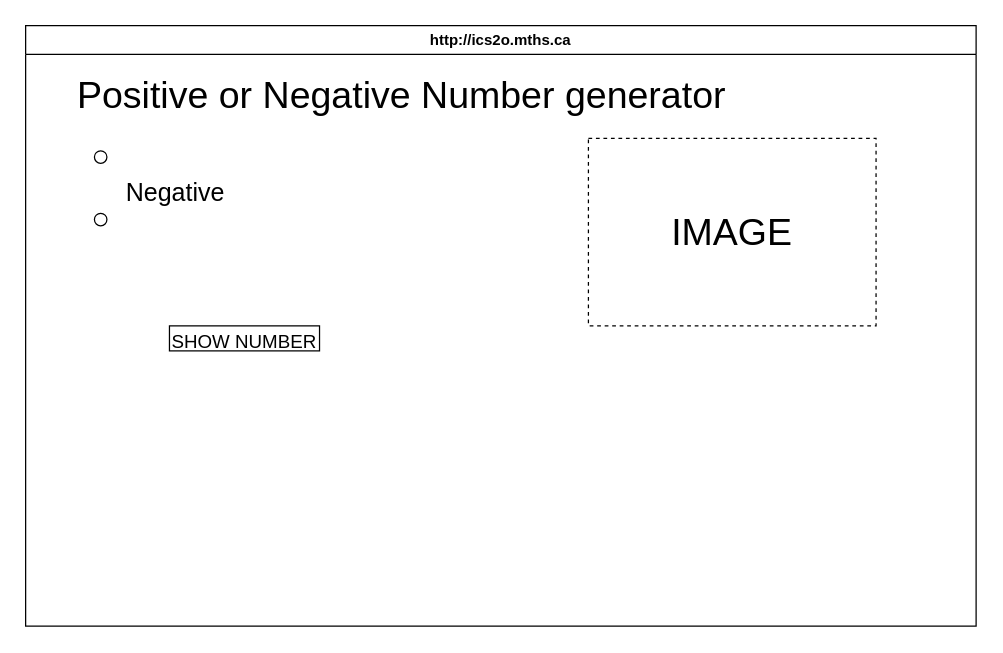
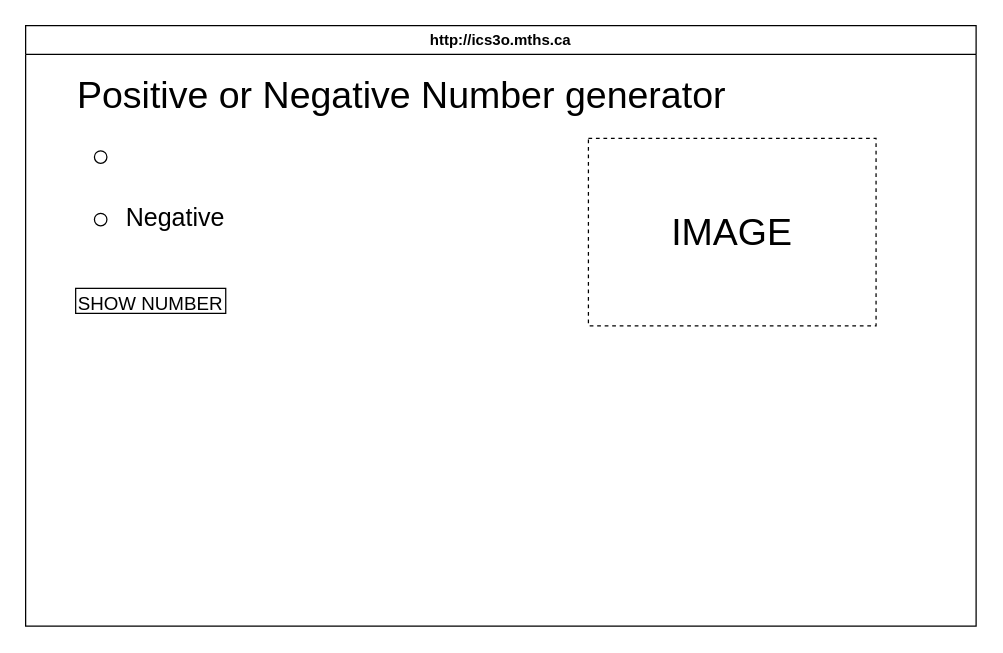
  <mxCell id="0" />
  <mxCell id="1" parent="0" />
- <mxCell id="2" value="http://ics2o.mths.ca" style="swimlane;whiteSpace=wrap;html=1;" parent="1" vertex="1"><mxGeometry x="20" y="20" width="760" height="480" as="geometry" /></mxCell>
+ <mxCell id="2" value="http://ics3o.mths.ca" style="swimlane;whiteSpace=wrap;html=1;" parent="1" vertex="1"><mxGeometry x="20" y="20" width="760" height="480" as="geometry" /></mxCell>
  <mxCell id="3" value="&lt;font style=&quot;font-size: 30px;&quot;&gt;Positive or Negative Number generator&amp;nbsp;&lt;/font&gt;" style="text;html=1;strokeColor=none;fillColor=none;align=center;verticalAlign=middle;whiteSpace=wrap;rounded=0;" parent="2" vertex="1"><mxGeometry x="20" y="50" width="570" height="10" as="geometry" /></mxCell>
  <mxCell id="4" value="" style="ellipse;whiteSpace=wrap;html=1;fontSize=20;" parent="2" vertex="1"><mxGeometry x="55" y="100" width="10" height="10" as="geometry" /></mxCell>
- <mxCell id="5" value="&lt;font style=&quot;font-size: 20px;&quot;&gt;Negative&lt;/font&gt;" style="text;html=1;strokeColor=none;fillColor=none;align=center;verticalAlign=middle;whiteSpace=wrap;rounded=0;fontSize=30;" parent="2" vertex="1"><mxGeometry x="70" y="120" width="100" height="20" as="geometry" /></mxCell>
+ <mxCell id="5" value="&lt;font style=&quot;font-size: 20px;&quot;&gt;Negative&lt;/font&gt;" style="text;html=1;strokeColor=none;fillColor=none;align=center;verticalAlign=middle;whiteSpace=wrap;rounded=0;fontSize=30;" parent="2" vertex="1"><mxGeometry x="70" y="140" width="100" height="20" as="geometry" /></mxCell>
  <mxCell id="6" value="" style="ellipse;whiteSpace=wrap;html=1;fontSize=20;" parent="2" vertex="1"><mxGeometry x="55" y="150" width="10" height="10" as="geometry" /></mxCell>
- <mxCell id="7" value="&lt;font style=&quot;font-size: 15px;&quot;&gt;SHOW NUMBER&lt;/font&gt;" style="rounded=0;whiteSpace=wrap;html=1;fontSize=20;" parent="2" vertex="1"><mxGeometry x="115" y="240" width="120" height="20" as="geometry" /></mxCell>
+ <mxCell id="7" value="&lt;font style=&quot;font-size: 15px;&quot;&gt;SHOW NUMBER&lt;/font&gt;" style="rounded=0;whiteSpace=wrap;html=1;fontSize=20;" parent="2" vertex="1"><mxGeometry x="40" y="210" width="120" height="20" as="geometry" /></mxCell>
  <mxCell id="8" value="&lt;font style=&quot;font-size: 30px;&quot;&gt;IMAGE&lt;/font&gt;" style="rounded=0;whiteSpace=wrap;html=1;dashed=1;" vertex="1" parent="2"><mxGeometry x="450" y="90" width="230" height="150" as="geometry" /></mxCell>
